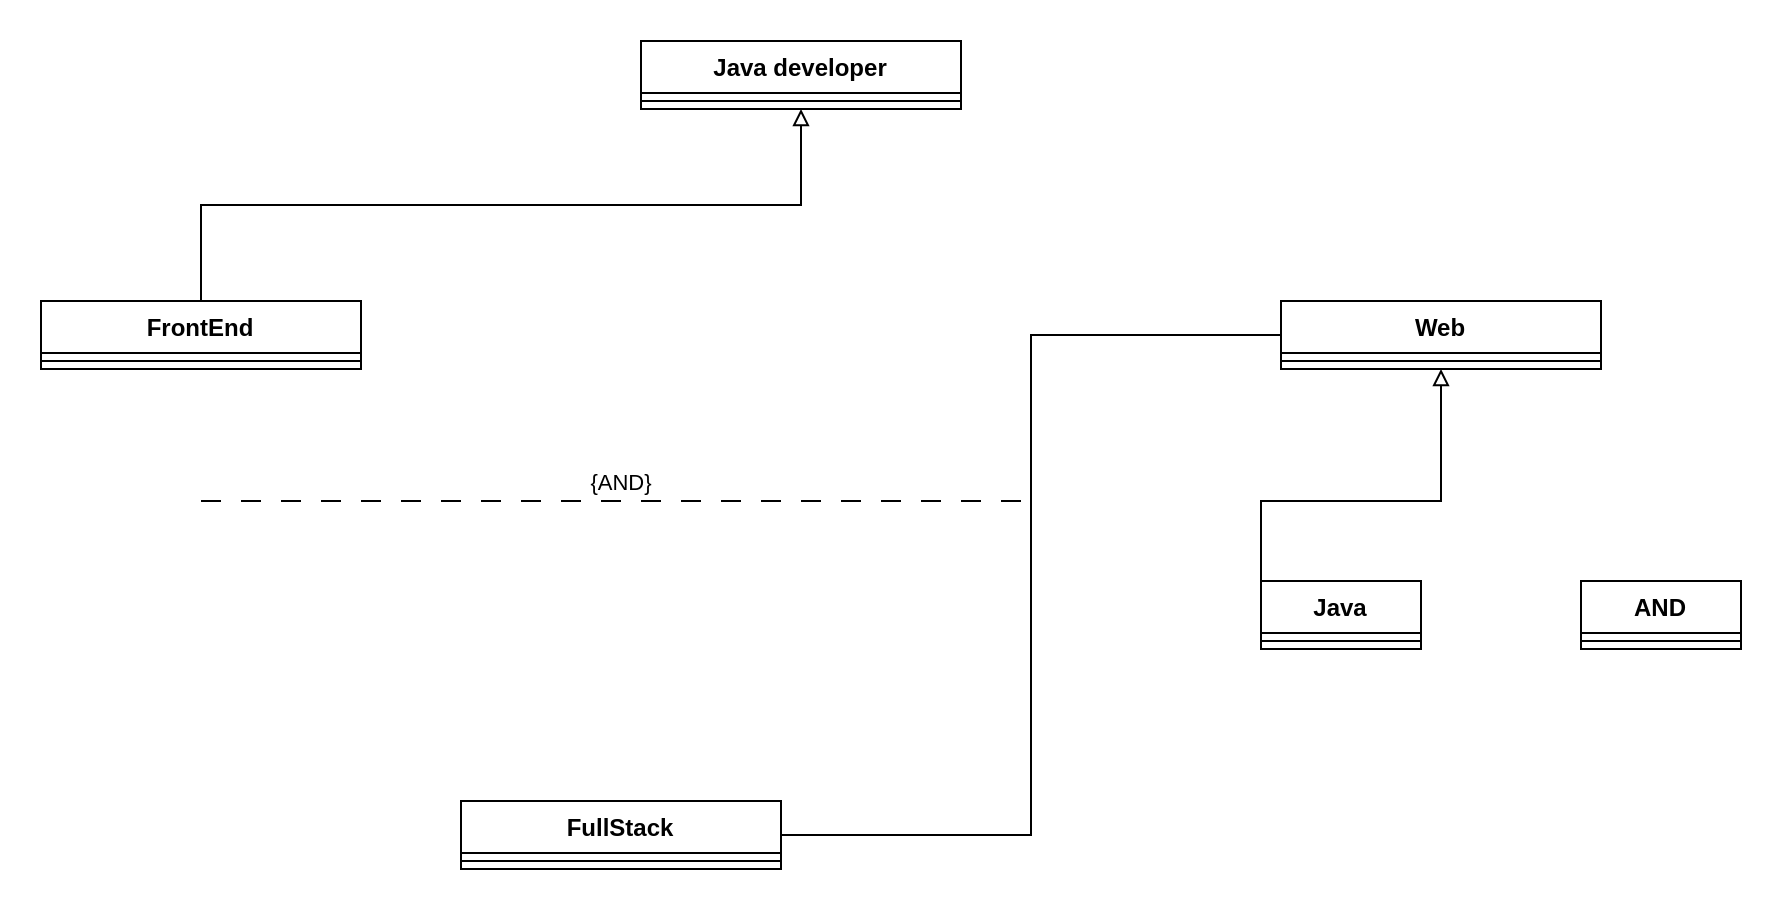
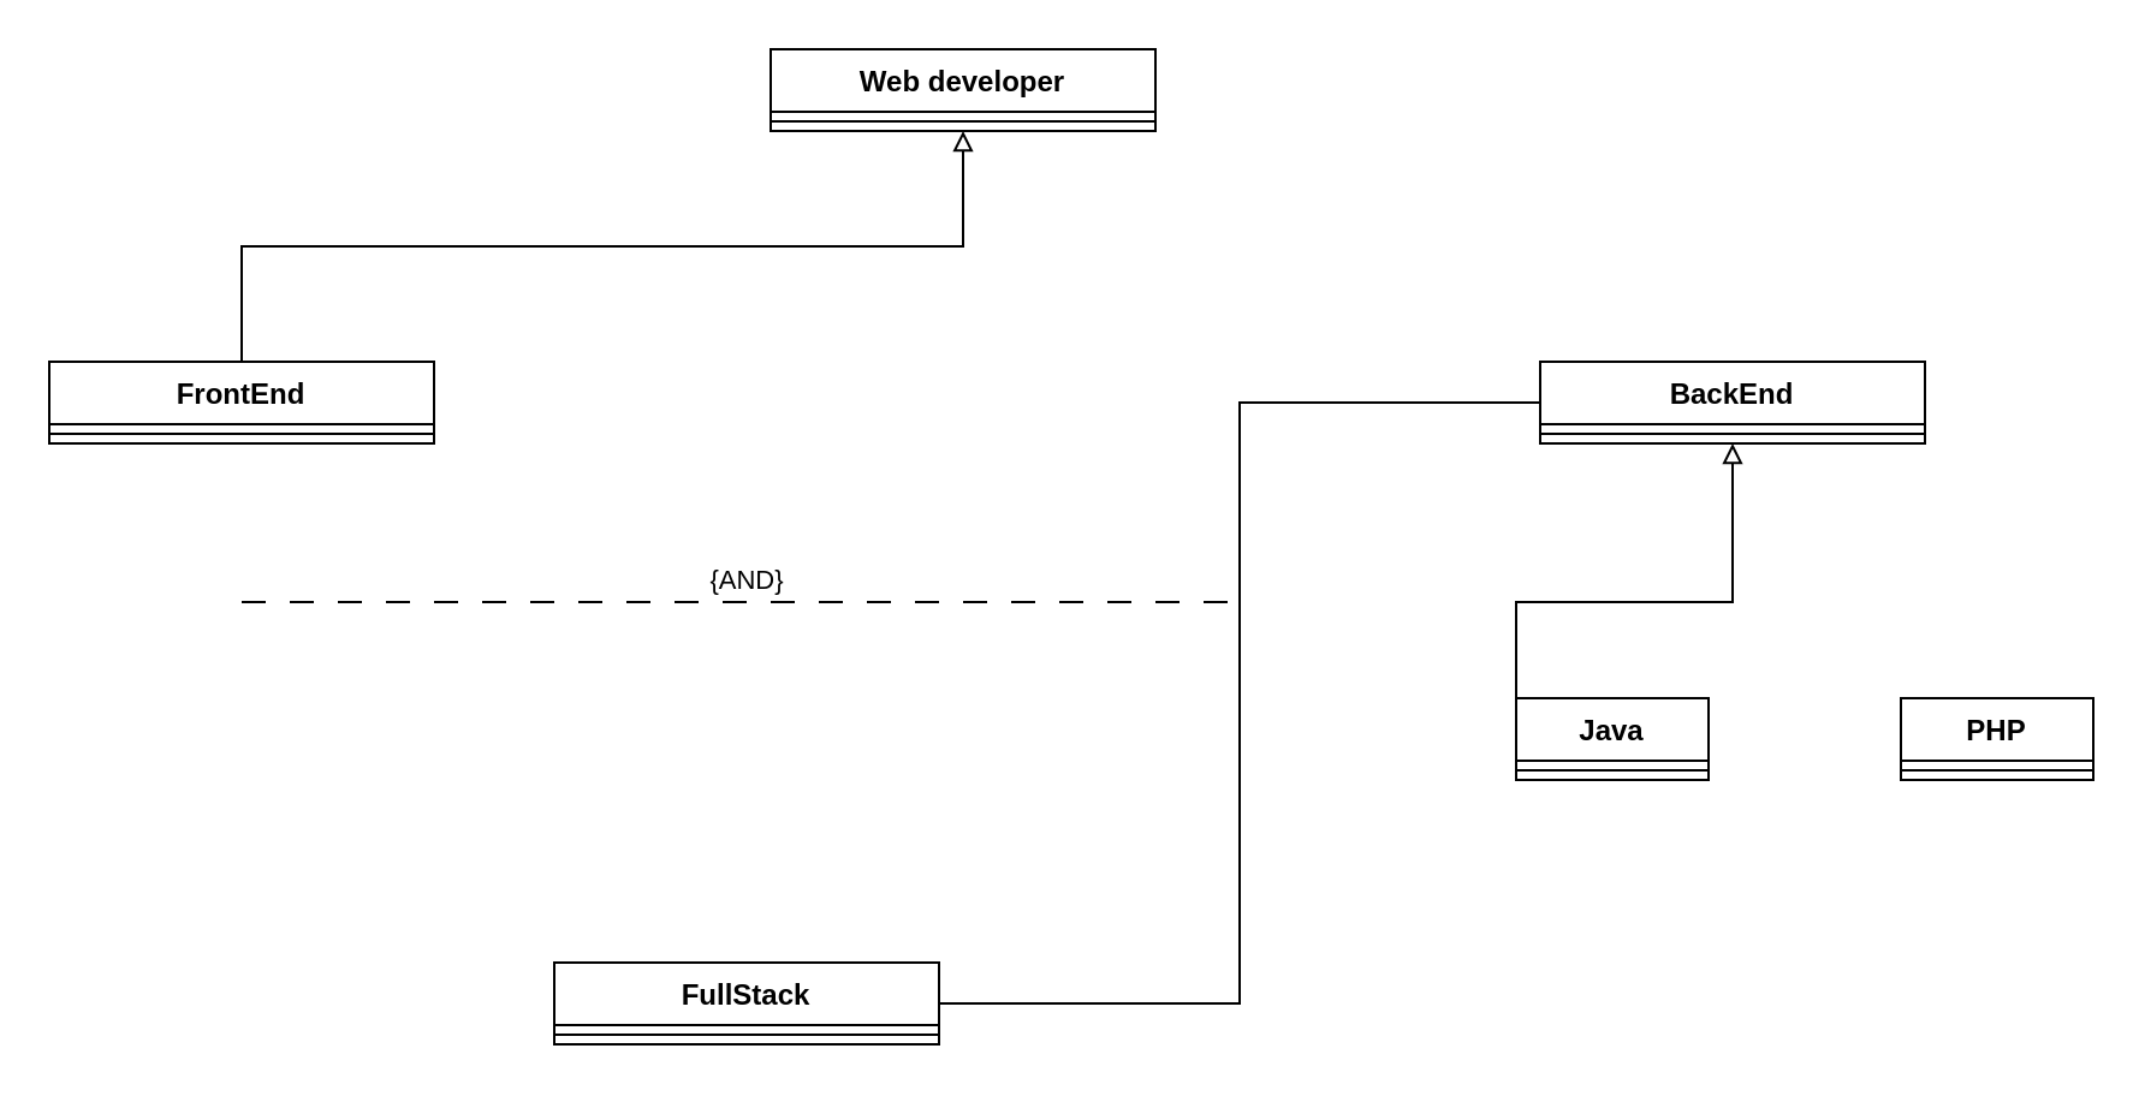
  <mxCell id="0" />
  <mxCell id="1" parent="0" />
- <mxCell id="2" value="Java developer" style="swimlane;fontStyle=1;align=center;verticalAlign=top;childLayout=stackLayout;horizontal=1;startSize=26;horizontalStack=0;resizeParent=1;resizeParentMax=0;resizeLast=0;collapsible=1;marginBottom=0;" vertex="1" parent="1"><mxGeometry x="320" y="20" width="160" height="34" as="geometry" /></mxCell>
+ <mxCell id="2" value="Web developer" style="swimlane;fontStyle=1;align=center;verticalAlign=top;childLayout=stackLayout;horizontal=1;startSize=26;horizontalStack=0;resizeParent=1;resizeParentMax=0;resizeLast=0;collapsible=1;marginBottom=0;" vertex="1" parent="1"><mxGeometry x="320" y="20" width="160" height="34" as="geometry" /></mxCell>
  <mxCell id="3" value="" style="line;strokeWidth=1;fillColor=none;align=left;verticalAlign=middle;spacingTop=-1;spacingLeft=3;spacingRight=3;rotatable=0;labelPosition=right;points=[];portConstraint=eastwest;" vertex="1" parent="2"><mxGeometry y="26" width="160" height="8" as="geometry" /></mxCell>
  <mxCell id="4" value="" style="edgeStyle=orthogonalEdgeStyle;rounded=0;orthogonalLoop=1;jettySize=auto;html=1;endArrow=block;endFill=0;entryX=0.5;entryY=1;entryDx=0;entryDy=0;exitX=0.5;exitY=0;exitDx=0;exitDy=0;" edge="1" parent="1" source="5" target="2"><mxGeometry relative="1" as="geometry" /></mxCell>
  <mxCell id="5" value="FrontEnd" style="swimlane;fontStyle=1;align=center;verticalAlign=top;childLayout=stackLayout;horizontal=1;startSize=26;horizontalStack=0;resizeParent=1;resizeParentMax=0;resizeLast=0;collapsible=1;marginBottom=0;" vertex="1" parent="1"><mxGeometry x="20" y="150" width="160" height="34" as="geometry" /></mxCell>
  <mxCell id="6" value="" style="line;strokeWidth=1;fillColor=none;align=left;verticalAlign=middle;spacingTop=-1;spacingLeft=3;spacingRight=3;rotatable=0;labelPosition=right;points=[];portConstraint=eastwest;" vertex="1" parent="5"><mxGeometry y="26" width="160" height="8" as="geometry" /></mxCell>
- <mxCell id="7" value="Web" style="swimlane;fontStyle=1;align=center;verticalAlign=top;childLayout=stackLayout;horizontal=1;startSize=26;horizontalStack=0;resizeParent=1;resizeParentMax=0;resizeLast=0;collapsible=1;marginBottom=0;" vertex="1" parent="1"><mxGeometry x="640" y="150" width="160" height="34" as="geometry" /></mxCell>
+ <mxCell id="7" value="BackEnd" style="swimlane;fontStyle=1;align=center;verticalAlign=top;childLayout=stackLayout;horizontal=1;startSize=26;horizontalStack=0;resizeParent=1;resizeParentMax=0;resizeLast=0;collapsible=1;marginBottom=0;" vertex="1" parent="1"><mxGeometry x="640" y="150" width="160" height="34" as="geometry" /></mxCell>
  <mxCell id="8" value="" style="line;strokeWidth=1;fillColor=none;align=left;verticalAlign=middle;spacingTop=-1;spacingLeft=3;spacingRight=3;rotatable=0;labelPosition=right;points=[];portConstraint=eastwest;" vertex="1" parent="7"><mxGeometry y="26" width="160" height="8" as="geometry" /></mxCell>
  <mxCell id="9" value="" style="edgeStyle=orthogonalEdgeStyle;rounded=0;orthogonalLoop=1;jettySize=auto;html=1;endArrow=none;endFill=0;entryX=0;entryY=0.5;entryDx=0;entryDy=0;exitX=1;exitY=0.5;exitDx=0;exitDy=0;" edge="1" parent="1" source="10" target="7"><mxGeometry relative="1" as="geometry"><mxPoint x="390" y="439" as="sourcePoint" /><mxPoint x="590" y="223" as="targetPoint" /></mxGeometry></mxCell>
  <mxCell id="10" value="FullStack" style="swimlane;fontStyle=1;align=center;verticalAlign=top;childLayout=stackLayout;horizontal=1;startSize=26;horizontalStack=0;resizeParent=1;resizeParentMax=0;resizeLast=0;collapsible=1;marginBottom=0;" vertex="1" parent="1"><mxGeometry x="230" y="400" width="160" height="34" as="geometry" /></mxCell>
  <mxCell id="11" value="" style="line;strokeWidth=1;fillColor=none;align=left;verticalAlign=middle;spacingTop=-1;spacingLeft=3;spacingRight=3;rotatable=0;labelPosition=right;points=[];portConstraint=eastwest;" vertex="1" parent="10"><mxGeometry y="26" width="160" height="8" as="geometry" /></mxCell>
  <mxCell id="12" value="" style="edgeStyle=orthogonalEdgeStyle;rounded=0;orthogonalLoop=1;jettySize=auto;html=1;endArrow=block;endFill=0;entryX=0.5;entryY=1;entryDx=0;entryDy=0;" edge="1" parent="1" source="13" target="7"><mxGeometry relative="1" as="geometry"><mxPoint x="670" y="240" as="targetPoint" /><Array as="points"><mxPoint x="630" y="250" /><mxPoint x="720" y="250" /></Array></mxGeometry></mxCell>
  <mxCell id="13" value="Java" style="swimlane;fontStyle=1;align=center;verticalAlign=top;childLayout=stackLayout;horizontal=1;startSize=26;horizontalStack=0;resizeParent=1;resizeParentMax=0;resizeLast=0;collapsible=1;marginBottom=0;" vertex="1" parent="1"><mxGeometry x="630" y="290" width="80" height="34" as="geometry" /></mxCell>
  <mxCell id="14" value="" style="line;strokeWidth=1;fillColor=none;align=left;verticalAlign=middle;spacingTop=-1;spacingLeft=3;spacingRight=3;rotatable=0;labelPosition=right;points=[];portConstraint=eastwest;" vertex="1" parent="13"><mxGeometry y="26" width="80" height="8" as="geometry" /></mxCell>
- <mxCell id="15" value="AND" style="swimlane;fontStyle=1;align=center;verticalAlign=top;childLayout=stackLayout;horizontal=1;startSize=26;horizontalStack=0;resizeParent=1;resizeParentMax=0;resizeLast=0;collapsible=1;marginBottom=0;" vertex="1" parent="1"><mxGeometry x="790" y="290" width="80" height="34" as="geometry" /></mxCell>
+ <mxCell id="15" value="PHP" style="swimlane;fontStyle=1;align=center;verticalAlign=top;childLayout=stackLayout;horizontal=1;startSize=26;horizontalStack=0;resizeParent=1;resizeParentMax=0;resizeLast=0;collapsible=1;marginBottom=0;" vertex="1" parent="1"><mxGeometry x="790" y="290" width="80" height="34" as="geometry" /></mxCell>
  <mxCell id="16" value="" style="line;strokeWidth=1;fillColor=none;align=left;verticalAlign=middle;spacingTop=-1;spacingLeft=3;spacingRight=3;rotatable=0;labelPosition=right;points=[];portConstraint=eastwest;" vertex="1" parent="15"><mxGeometry y="26" width="80" height="8" as="geometry" /></mxCell>
  <mxCell id="17" value="{AND}" style="endArrow=none;startArrow=none;endFill=0;startFill=0;endSize=8;html=1;verticalAlign=bottom;dashed=1;labelBackgroundColor=none;dashPattern=10 10;rounded=0;" edge="1" parent="1"><mxGeometry width="160" relative="1" as="geometry"><mxPoint x="100" y="250" as="sourcePoint" /><mxPoint x="520" y="250" as="targetPoint" /></mxGeometry></mxCell>
